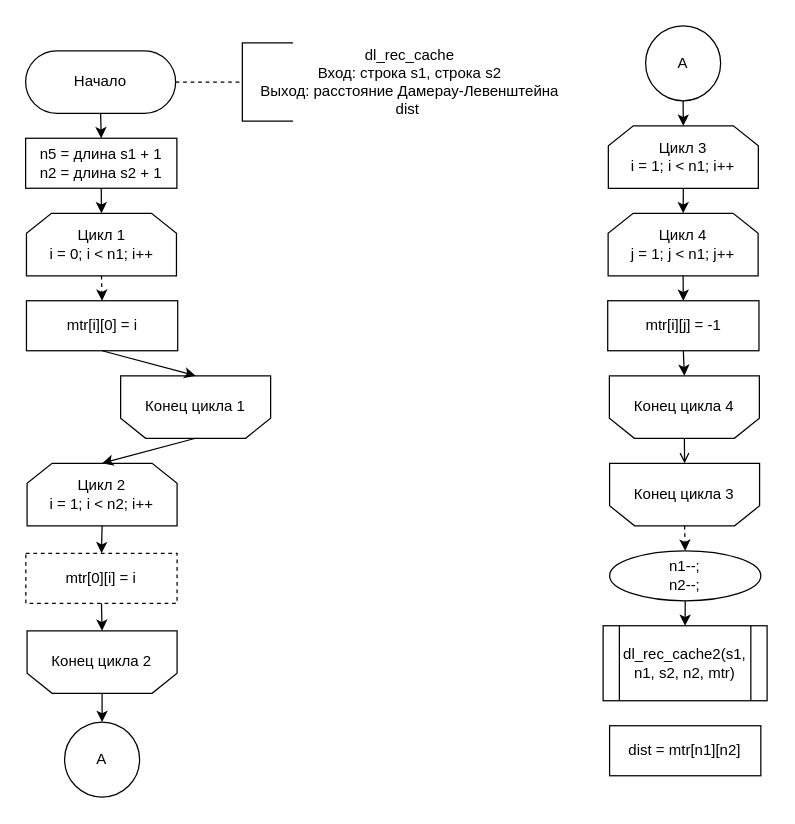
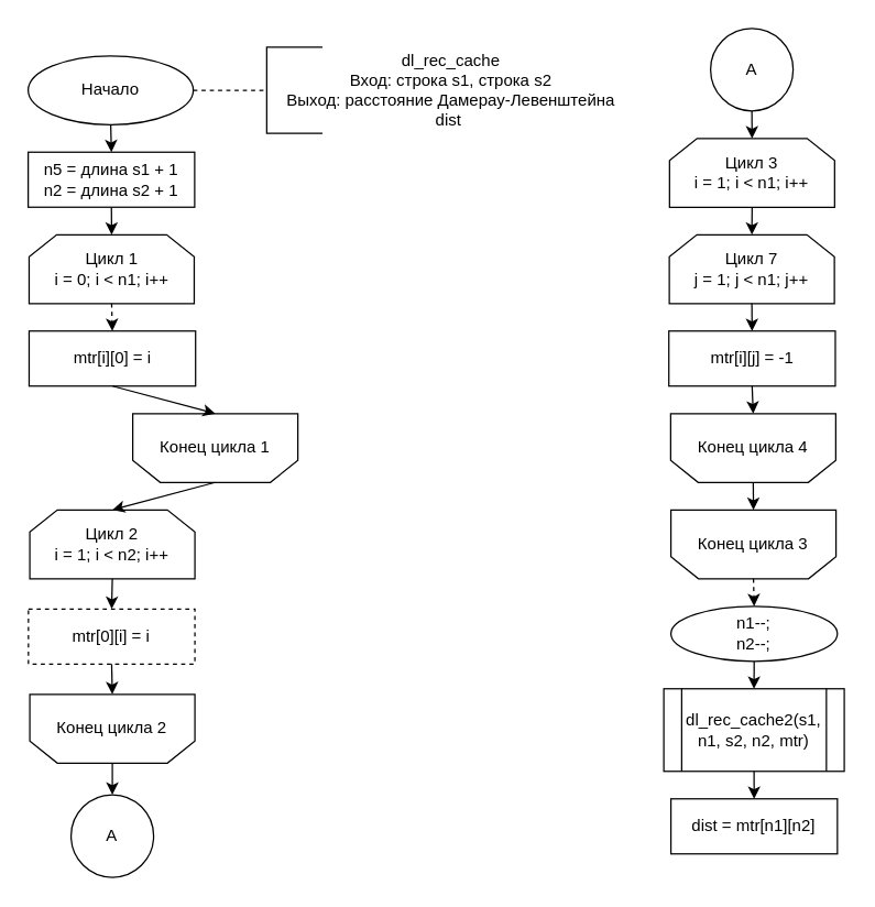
  <mxCell id="0" />
  <mxCell id="1" parent="0" />
- <mxCell id="2" value="Начало" style="rounded=1;whiteSpace=wrap;html=1;arcSize=50;" parent="1" vertex="1"><mxGeometry x="20" y="40" width="120" height="50" as="geometry" /></mxCell>
+ <mxCell id="2" value="Начало" style="ellipse;whiteSpace=wrap;html=1;arcSize=50;" parent="1" vertex="1"><mxGeometry x="20" y="40" width="120" height="50" as="geometry" /></mxCell>
  <mxCell id="3" value="dl_rec_cache&lt;br&gt;Вход: строка s1, строка s2&lt;br&gt;Выход: расстояние Дамерау-Левенштейна dist&amp;nbsp;" style="text;html=1;strokeColor=none;fillColor=none;align=center;verticalAlign=middle;whiteSpace=wrap;rounded=0;" parent="1" vertex="1"><mxGeometry x="202" y="40" width="250.5" height="50" as="geometry" /></mxCell>
  <mxCell id="4" value="" style="shape=partialRectangle;whiteSpace=wrap;html=1;bottom=1;right=1;left=1;top=0;fillColor=none;routingCenterX=-0.5;rotation=90;" parent="1" vertex="1"><mxGeometry x="182" y="45" width="62.75" height="40" as="geometry" /></mxCell>
  <mxCell id="5" value="" style="endArrow=none;dashed=1;html=1;exitX=1;exitY=0.5;exitDx=0;exitDy=0;" parent="1" source="2" edge="1"><mxGeometry width="50" height="50" relative="1" as="geometry"><mxPoint x="142" y="549.5" as="sourcePoint" /><mxPoint x="192" y="65" as="targetPoint" /></mxGeometry></mxCell>
  <mxCell id="6" value="n5 = длина s1 + 1&lt;br&gt;n2 = длина s2 + 1&lt;br&gt;" style="rounded=0;whiteSpace=wrap;html=1;" parent="1" vertex="1"><mxGeometry x="20" y="110" width="121" height="40" as="geometry" /></mxCell>
  <mxCell id="7" value="Цикл 1&lt;br&gt;i = 0; i &amp;lt; n1; i++" style="shape=loopLimit;whiteSpace=wrap;html=1;" parent="1" vertex="1"><mxGeometry x="20.67" y="170" width="120" height="50" as="geometry" /></mxCell>
  <mxCell id="8" value="mtr[i][0] = i" style="rounded=0;whiteSpace=wrap;html=1;" parent="1" vertex="1"><mxGeometry x="20.67" y="240" width="121" height="40" as="geometry" /></mxCell>
  <mxCell id="9" value="Конец цикла 1" style="shape=loopLimit;whiteSpace=wrap;html=1;direction=west;" parent="1" vertex="1"><mxGeometry x="96" y="300" width="120" height="50" as="geometry" /></mxCell>
  <mxCell id="10" value="Цикл 2&lt;br&gt;i = 1; i &amp;lt; n2; i++" style="shape=loopLimit;whiteSpace=wrap;html=1;" parent="1" vertex="1"><mxGeometry x="21.17" y="370" width="120" height="50" as="geometry" /></mxCell>
  <mxCell id="11" value="mtr[0][i] = i" style="rounded=0;whiteSpace=wrap;html=1;dashed=1;" parent="1" vertex="1"><mxGeometry x="20.17" y="442" width="121" height="40" as="geometry" /></mxCell>
  <mxCell id="12" value="Конец цикла 2" style="shape=loopLimit;whiteSpace=wrap;html=1;direction=west;" parent="1" vertex="1"><mxGeometry x="21.17" y="504" width="120" height="50" as="geometry" /></mxCell>
  <mxCell id="13" value="A" style="ellipse;whiteSpace=wrap;html=1;aspect=fixed;" parent="1" vertex="1"><mxGeometry x="516" y="20" width="60" height="60" as="geometry" /></mxCell>
  <mxCell id="14" value="dl_rec_cache2(s1, n1, s2, n2, mtr)" style="shape=process;whiteSpace=wrap;html=1;backgroundOutline=1;" parent="1" vertex="1"><mxGeometry x="482" y="500" width="131.17" height="60" as="geometry" /></mxCell>
  <mxCell id="15" value="Цикл 3&lt;br&gt;i = 1; i &amp;lt; n1; i++" style="shape=loopLimit;whiteSpace=wrap;html=1;" parent="1" vertex="1"><mxGeometry x="486.17" y="100" width="120" height="50" as="geometry" /></mxCell>
- <mxCell id="16" value="Цикл 4&lt;br&gt;j = 1; j &amp;lt; n1; j++" style="shape=loopLimit;whiteSpace=wrap;html=1;" parent="1" vertex="1"><mxGeometry x="486" y="170" width="120" height="50" as="geometry" /></mxCell>
+ <mxCell id="16" value="Цикл 7&lt;br&gt;j = 1; j &amp;lt; n1; j++" style="shape=loopLimit;whiteSpace=wrap;html=1;" parent="1" vertex="1"><mxGeometry x="486" y="170" width="120" height="50" as="geometry" /></mxCell>
  <mxCell id="17" value="mtr[i][j] = -1" style="rounded=0;whiteSpace=wrap;html=1;" parent="1" vertex="1"><mxGeometry x="485.67" y="240" width="121" height="40" as="geometry" /></mxCell>
  <mxCell id="18" value="Конец цикла 3" style="shape=loopLimit;whiteSpace=wrap;html=1;direction=west;" parent="1" vertex="1"><mxGeometry x="487.17" y="370" width="120" height="50" as="geometry" /></mxCell>
  <mxCell id="19" value="Конец цикла 4" style="shape=loopLimit;whiteSpace=wrap;html=1;direction=west;" parent="1" vertex="1"><mxGeometry x="487" y="300" width="120" height="50" as="geometry" /></mxCell>
  <mxCell id="20" value="n1--;&lt;br&gt;n2--;" style="ellipse;whiteSpace=wrap;html=1;" parent="1" vertex="1"><mxGeometry x="487.17" y="440" width="121" height="40" as="geometry" /></mxCell>
  <mxCell id="21" value="dist = mtr[n1][n2]" style="rounded=0;whiteSpace=wrap;html=1;" parent="1" vertex="1"><mxGeometry x="487.17" y="580" width="121" height="40" as="geometry" /></mxCell>
  <mxCell id="22" value="A" style="ellipse;whiteSpace=wrap;html=1;aspect=fixed;" parent="1" vertex="1"><mxGeometry x="51.17" y="577" width="60" height="60" as="geometry" /></mxCell>
  <mxCell id="23" value="" style="endArrow=classic;html=1;rounded=0;exitX=0.5;exitY=1;exitDx=0;exitDy=0;entryX=0.5;entryY=0;entryDx=0;entryDy=0;" edge="1" parent="1" source="2" target="6"><mxGeometry width="50" height="50" relative="1" as="geometry"><mxPoint x="-128" y="280" as="sourcePoint" /><mxPoint x="-78" y="230" as="targetPoint" /></mxGeometry></mxCell>
  <mxCell id="24" value="" style="endArrow=classic;html=1;rounded=0;exitX=0.5;exitY=1;exitDx=0;exitDy=0;entryX=0.5;entryY=0;entryDx=0;entryDy=0;" edge="1" parent="1" source="6" target="7"><mxGeometry width="50" height="50" relative="1" as="geometry"><mxPoint x="92" y="330" as="sourcePoint" /><mxPoint x="142" y="280" as="targetPoint" /></mxGeometry></mxCell>
  <mxCell id="25" value="" style="endArrow=classic;html=1;rounded=0;exitX=0.5;exitY=1;exitDx=0;exitDy=0;entryX=0.5;entryY=0;entryDx=0;entryDy=0;dashed=1;" edge="1" parent="1" source="7" target="8"><mxGeometry width="50" height="50" relative="1" as="geometry"><mxPoint x="92" y="330" as="sourcePoint" /><mxPoint x="142" y="280" as="targetPoint" /></mxGeometry></mxCell>
  <mxCell id="26" value="" style="endArrow=classic;html=1;rounded=0;exitX=0.5;exitY=1;exitDx=0;exitDy=0;entryX=0.5;entryY=1;entryDx=0;entryDy=0;" edge="1" parent="1" source="8" target="9"><mxGeometry width="50" height="50" relative="1" as="geometry"><mxPoint x="92" y="330" as="sourcePoint" /><mxPoint x="142" y="280" as="targetPoint" /></mxGeometry></mxCell>
  <mxCell id="27" value="" style="endArrow=classic;html=1;rounded=0;exitX=0.5;exitY=0;exitDx=0;exitDy=0;entryX=0.5;entryY=0;entryDx=0;entryDy=0;" edge="1" parent="1" source="9" target="10"><mxGeometry width="50" height="50" relative="1" as="geometry"><mxPoint x="92" y="330" as="sourcePoint" /><mxPoint x="142" y="280" as="targetPoint" /></mxGeometry></mxCell>
  <mxCell id="28" value="" style="endArrow=classic;html=1;rounded=0;exitX=0.5;exitY=1;exitDx=0;exitDy=0;entryX=0.5;entryY=0;entryDx=0;entryDy=0;" edge="1" parent="1" source="10" target="11"><mxGeometry width="50" height="50" relative="1" as="geometry"><mxPoint x="92" y="330" as="sourcePoint" /><mxPoint x="142" y="280" as="targetPoint" /></mxGeometry></mxCell>
  <mxCell id="29" value="" style="endArrow=classic;html=1;rounded=0;exitX=0.5;exitY=1;exitDx=0;exitDy=0;entryX=0.5;entryY=1;entryDx=0;entryDy=0;" edge="1" parent="1" source="11" target="12"><mxGeometry width="50" height="50" relative="1" as="geometry"><mxPoint x="92" y="530" as="sourcePoint" /><mxPoint x="142" y="480" as="targetPoint" /></mxGeometry></mxCell>
  <mxCell id="30" value="" style="endArrow=classic;html=1;rounded=0;exitX=0.5;exitY=0;exitDx=0;exitDy=0;entryX=0.5;entryY=0;entryDx=0;entryDy=0;" edge="1" parent="1" source="12" target="22"><mxGeometry width="50" height="50" relative="1" as="geometry"><mxPoint x="92" y="530" as="sourcePoint" /><mxPoint x="142" y="480" as="targetPoint" /></mxGeometry></mxCell>
  <mxCell id="31" value="" style="endArrow=classic;html=1;rounded=0;exitX=0.5;exitY=1;exitDx=0;exitDy=0;entryX=0.5;entryY=0;entryDx=0;entryDy=0;" edge="1" parent="1" source="13" target="15"><mxGeometry width="50" height="50" relative="1" as="geometry"><mxPoint x="272" y="230" as="sourcePoint" /><mxPoint x="322" y="180" as="targetPoint" /></mxGeometry></mxCell>
  <mxCell id="32" value="" style="endArrow=classic;html=1;rounded=0;exitX=0.5;exitY=1;exitDx=0;exitDy=0;entryX=0.5;entryY=0;entryDx=0;entryDy=0;" edge="1" parent="1" source="15" target="16"><mxGeometry width="50" height="50" relative="1" as="geometry"><mxPoint x="272" y="230" as="sourcePoint" /><mxPoint x="322" y="180" as="targetPoint" /></mxGeometry></mxCell>
  <mxCell id="33" value="" style="endArrow=classic;html=1;rounded=0;exitX=0.5;exitY=1;exitDx=0;exitDy=0;entryX=0.5;entryY=0;entryDx=0;entryDy=0;" edge="1" parent="1" source="16" target="17"><mxGeometry width="50" height="50" relative="1" as="geometry"><mxPoint x="272" y="230" as="sourcePoint" /><mxPoint x="322" y="180" as="targetPoint" /></mxGeometry></mxCell>
  <mxCell id="34" value="" style="endArrow=classic;html=1;rounded=0;exitX=0.5;exitY=1;exitDx=0;exitDy=0;entryX=0.5;entryY=1;entryDx=0;entryDy=0;" edge="1" parent="1" source="17" target="19"><mxGeometry width="50" height="50" relative="1" as="geometry"><mxPoint x="272" y="230" as="sourcePoint" /><mxPoint x="322" y="180" as="targetPoint" /></mxGeometry></mxCell>
- <mxCell id="35" value="" style="endArrow=open;html=1;rounded=0;exitX=0.5;exitY=0;exitDx=0;exitDy=0;entryX=0.5;entryY=1;entryDx=0;entryDy=0;" edge="1" parent="1" source="19" target="18"><mxGeometry width="50" height="50" relative="1" as="geometry"><mxPoint x="272" y="230" as="sourcePoint" /><mxPoint x="322" y="180" as="targetPoint" /></mxGeometry></mxCell>
+ <mxCell id="35" value="" style="endArrow=classic;html=1;rounded=0;exitX=0.5;exitY=0;exitDx=0;exitDy=0;entryX=0.5;entryY=1;entryDx=0;entryDy=0;" edge="1" parent="1" source="19" target="18"><mxGeometry width="50" height="50" relative="1" as="geometry"><mxPoint x="272" y="230" as="sourcePoint" /><mxPoint x="322" y="180" as="targetPoint" /></mxGeometry></mxCell>
  <mxCell id="36" value="" style="endArrow=classic;html=1;rounded=0;exitX=0.5;exitY=0;exitDx=0;exitDy=0;entryX=0.5;entryY=0;entryDx=0;entryDy=0;dashed=1;" edge="1" parent="1" source="18" target="20"><mxGeometry width="50" height="50" relative="1" as="geometry"><mxPoint x="272" y="430" as="sourcePoint" /><mxPoint x="322" y="380" as="targetPoint" /></mxGeometry></mxCell>
  <mxCell id="37" value="" style="endArrow=classic;html=1;rounded=0;exitX=0.5;exitY=1;exitDx=0;exitDy=0;entryX=0.5;entryY=0;entryDx=0;entryDy=0;" edge="1" parent="1" source="20" target="14"><mxGeometry width="50" height="50" relative="1" as="geometry"><mxPoint x="272" y="430" as="sourcePoint" /><mxPoint x="322" y="380" as="targetPoint" /></mxGeometry></mxCell>
+ <mxCell id="38" value="" style="endArrow=classic;html=1;rounded=0;exitX=0.5;exitY=1;exitDx=0;exitDy=0;entryX=0.5;entryY=0;entryDx=0;entryDy=0;" edge="1" parent="1" source="14" target="21"><mxGeometry width="50" height="50" relative="1" as="geometry"><mxPoint x="272" y="430" as="sourcePoint" /><mxPoint x="322" y="380" as="targetPoint" /></mxGeometry></mxCell>
